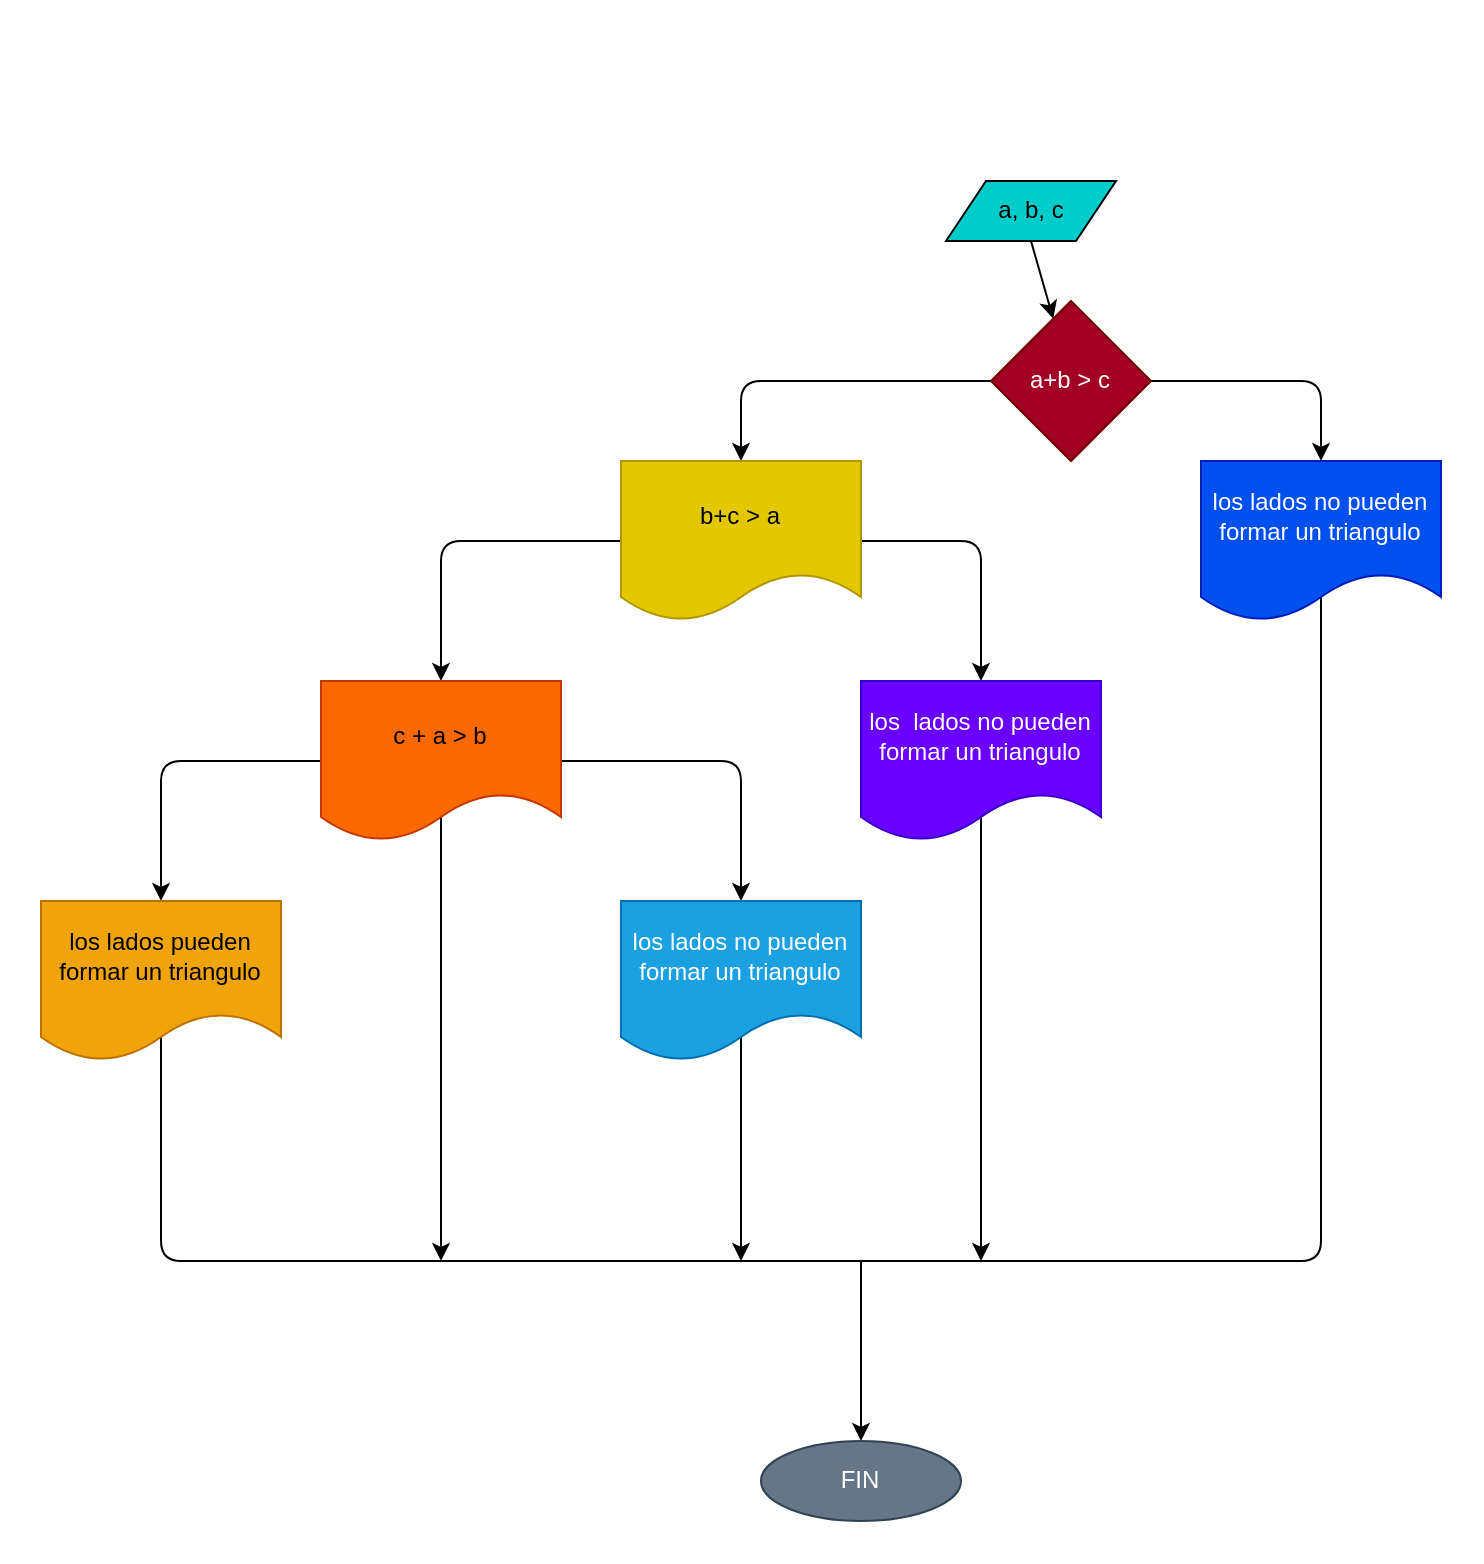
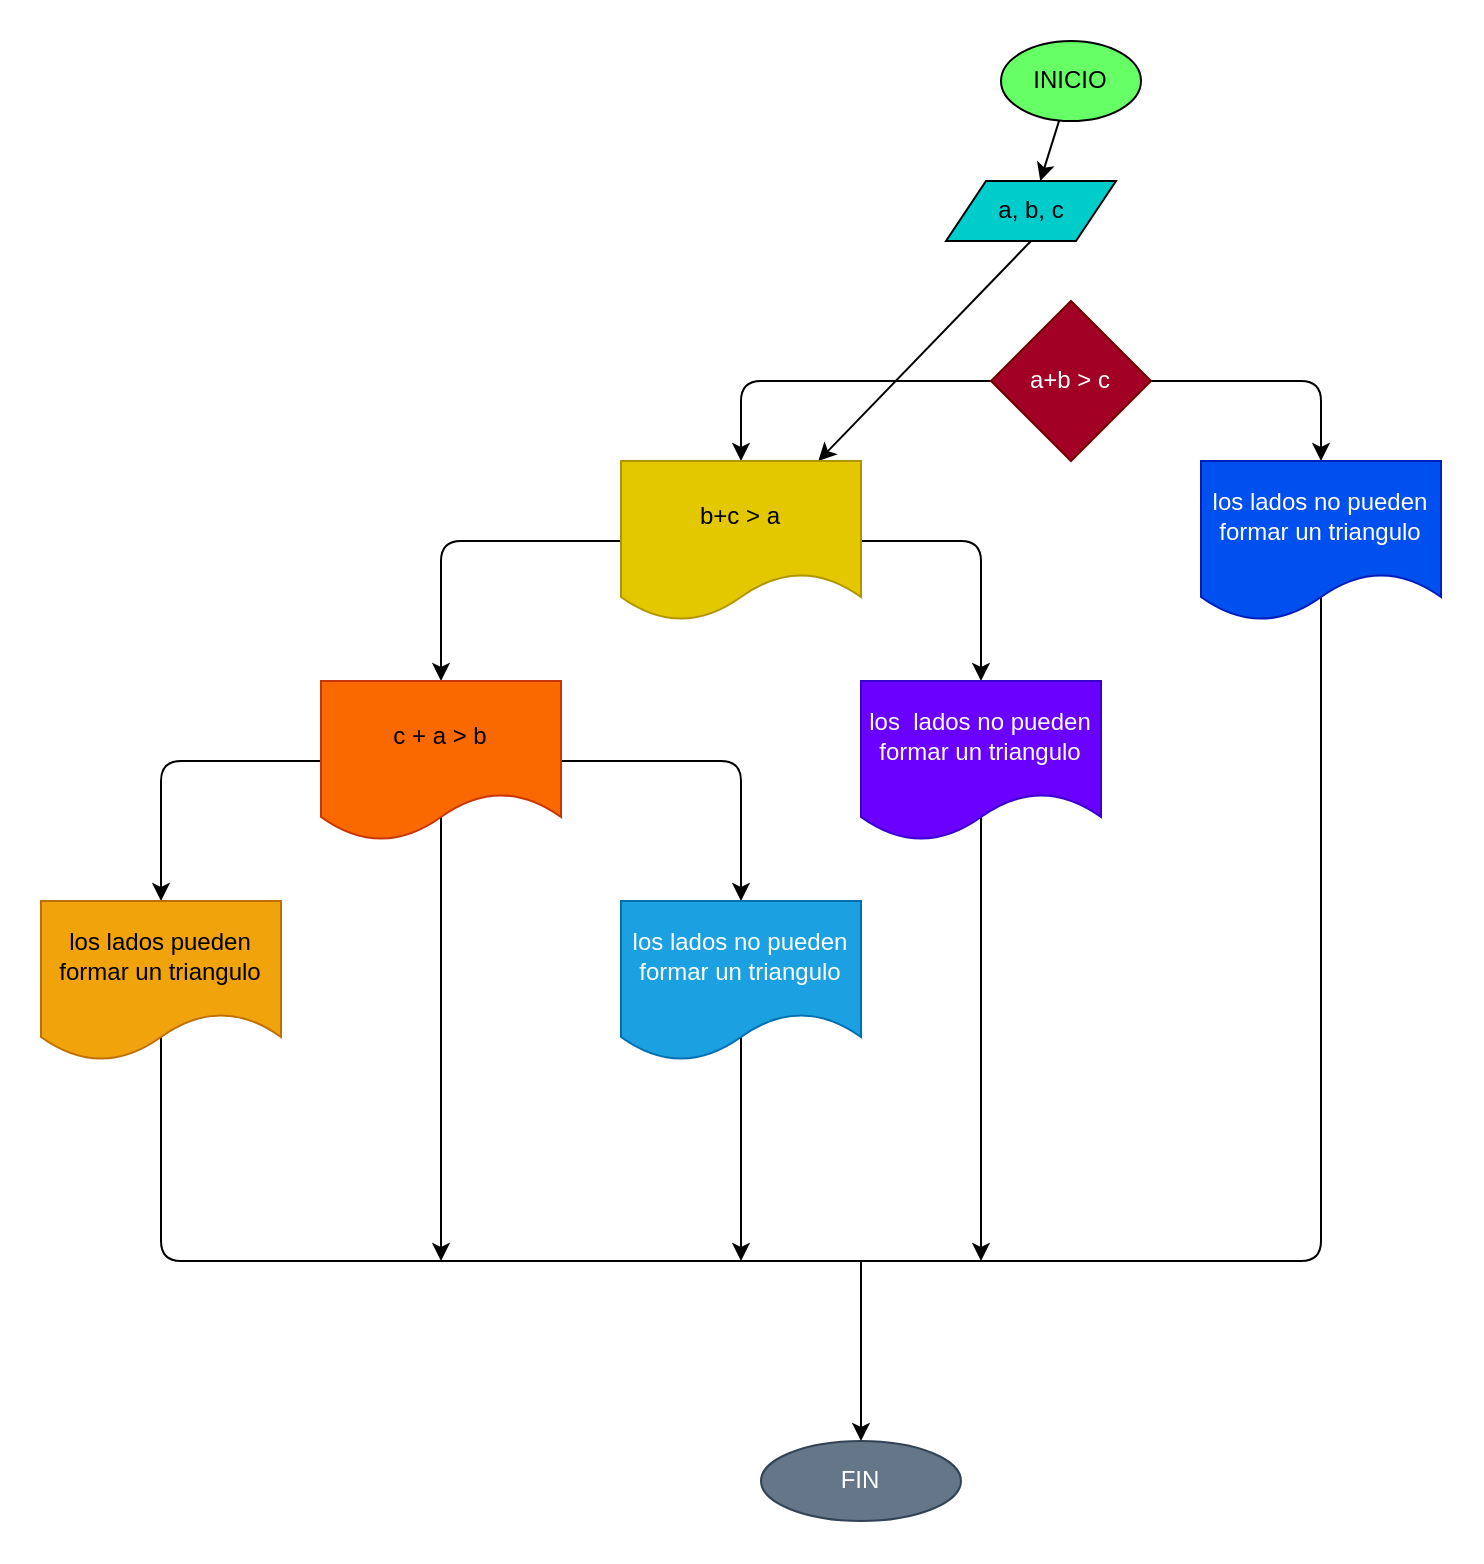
  <mxCell id="0" />
  <mxCell id="1" parent="0" />
- <mxCell id="4" style="edgeStyle=none;html=1;exitX=0.5;exitY=1;exitDx=0;exitDy=0;" edge="1" parent="1" source="5" target="8"><mxGeometry relative="1" as="geometry" /></mxCell>
+ <mxCell id="2" value="" style="edgeStyle=none;html=1;" parent="1" source="3" target="5" edge="1"><mxGeometry relative="1" as="geometry" /></mxCell>
+ <mxCell id="3" value="INICIO" style="ellipse;whiteSpace=wrap;html=1;fillColor=#66FF66;" parent="1" vertex="1"><mxGeometry x="500" y="20" width="70" height="40" as="geometry" /></mxCell>
+ <mxCell id="4" style="edgeStyle=none;html=1;exitX=0.5;exitY=1;exitDx=0;exitDy=0;" edge="1" parent="1" source="5" target="13"><mxGeometry relative="1" as="geometry" /></mxCell>
  <mxCell id="5" value="a, b, c" style="shape=parallelogram;perimeter=parallelogramPerimeter;whiteSpace=wrap;html=1;fixedSize=1;fillColor=#00CCCC;" parent="1" vertex="1"><mxGeometry x="472.5" y="90" width="85" height="30" as="geometry" /></mxCell>
  <mxCell id="6" style="edgeStyle=none;html=1;exitX=1;exitY=0.5;exitDx=0;exitDy=0;entryX=0.5;entryY=0;entryDx=0;entryDy=0;" edge="1" parent="1" source="8" target="10"><mxGeometry relative="1" as="geometry"><Array as="points"><mxPoint x="660" y="190" /></Array></mxGeometry></mxCell>
  <mxCell id="7" style="edgeStyle=none;html=1;exitX=0;exitY=0.5;exitDx=0;exitDy=0;entryX=0.5;entryY=0;entryDx=0;entryDy=0;" edge="1" parent="1" source="8" target="13"><mxGeometry relative="1" as="geometry"><Array as="points"><mxPoint x="370" y="190" /></Array></mxGeometry></mxCell>
  <mxCell id="8" value="a+b &amp;gt; c" style="rhombus;whiteSpace=wrap;html=1;fillColor=#a20025;fontColor=#ffffff;strokeColor=#6F0000;" vertex="1" parent="1"><mxGeometry x="495" y="150" width="80" height="80" as="geometry" /></mxCell>
  <mxCell id="9" style="edgeStyle=none;html=1;exitX=0.5;exitY=0;exitDx=0;exitDy=0;entryX=0.5;entryY=0;entryDx=0;entryDy=0;endArrow=none;endFill=0;" edge="1" parent="1" source="10" target="22"><mxGeometry relative="1" as="geometry"><Array as="points"><mxPoint x="660" y="630" /><mxPoint x="80" y="630" /></Array></mxGeometry></mxCell>
  <mxCell id="10" value="los lados no pueden&lt;br&gt;formar un triangulo" style="shape=document;whiteSpace=wrap;html=1;boundedLbl=1;fillColor=#0050ef;fontColor=#ffffff;strokeColor=#001DBC;" vertex="1" parent="1"><mxGeometry x="600" y="230" width="120" height="80" as="geometry" /></mxCell>
  <mxCell id="11" style="edgeStyle=none;html=1;exitX=1;exitY=0.5;exitDx=0;exitDy=0;entryX=0.5;entryY=0;entryDx=0;entryDy=0;" edge="1" parent="1" source="13" target="15"><mxGeometry relative="1" as="geometry"><Array as="points"><mxPoint x="490" y="270" /></Array></mxGeometry></mxCell>
  <mxCell id="12" style="edgeStyle=none;html=1;exitX=0;exitY=0.5;exitDx=0;exitDy=0;entryX=0.5;entryY=0;entryDx=0;entryDy=0;" edge="1" parent="1" source="13" target="19"><mxGeometry relative="1" as="geometry"><Array as="points"><mxPoint x="220" y="270" /></Array></mxGeometry></mxCell>
  <mxCell id="13" value="b+c &amp;gt; a" style="shape=document;whiteSpace=wrap;html=1;boundedLbl=1;fillColor=#e3c800;fontColor=#000000;strokeColor=#B09500;" vertex="1" parent="1"><mxGeometry x="310" y="230" width="120" height="80" as="geometry" /></mxCell>
  <mxCell id="14" style="edgeStyle=none;html=1;exitX=0.5;exitY=0;exitDx=0;exitDy=0;endArrow=classic;endFill=1;" edge="1" parent="1" source="15"><mxGeometry relative="1" as="geometry"><mxPoint x="490" y="630" as="targetPoint" /></mxGeometry></mxCell>
  <mxCell id="15" value="los&amp;nbsp; lados no pueden formar un triangulo" style="shape=document;whiteSpace=wrap;html=1;boundedLbl=1;fillColor=#6a00ff;fontColor=#ffffff;strokeColor=#3700CC;" vertex="1" parent="1"><mxGeometry x="430" y="340" width="120" height="80" as="geometry" /></mxCell>
  <mxCell id="16" style="edgeStyle=none;html=1;exitX=1;exitY=0.5;exitDx=0;exitDy=0;entryX=0.5;entryY=0;entryDx=0;entryDy=0;" edge="1" parent="1" source="19" target="21"><mxGeometry relative="1" as="geometry"><Array as="points"><mxPoint x="370" y="380" /></Array></mxGeometry></mxCell>
  <mxCell id="17" style="edgeStyle=none;html=1;exitX=0;exitY=0.5;exitDx=0;exitDy=0;entryX=0.5;entryY=0;entryDx=0;entryDy=0;" edge="1" parent="1" source="19" target="22"><mxGeometry relative="1" as="geometry"><Array as="points"><mxPoint x="80" y="380" /></Array></mxGeometry></mxCell>
  <mxCell id="18" style="edgeStyle=none;html=1;exitX=0.5;exitY=0;exitDx=0;exitDy=0;endArrow=classic;endFill=1;" edge="1" parent="1" source="19"><mxGeometry relative="1" as="geometry"><mxPoint x="220" y="630" as="targetPoint" /></mxGeometry></mxCell>
  <mxCell id="19" value="c + a &amp;gt; b" style="shape=document;whiteSpace=wrap;html=1;boundedLbl=1;fillColor=#fa6800;fontColor=#000000;strokeColor=#C73500;" vertex="1" parent="1"><mxGeometry x="160" y="340" width="120" height="80" as="geometry" /></mxCell>
  <mxCell id="20" style="edgeStyle=none;html=1;exitX=0.5;exitY=0;exitDx=0;exitDy=0;endArrow=classic;endFill=1;" edge="1" parent="1" source="21"><mxGeometry relative="1" as="geometry"><mxPoint x="370" y="630" as="targetPoint" /></mxGeometry></mxCell>
  <mxCell id="21" value="los lados no pueden&lt;br&gt;formar un triangulo" style="shape=document;whiteSpace=wrap;html=1;boundedLbl=1;fillColor=#1ba1e2;fontColor=#ffffff;strokeColor=#006EAF;" vertex="1" parent="1"><mxGeometry x="310" y="450" width="120" height="80" as="geometry" /></mxCell>
  <mxCell id="22" value="los lados pueden formar un triangulo" style="shape=document;whiteSpace=wrap;html=1;boundedLbl=1;fillColor=#f0a30a;fontColor=#000000;strokeColor=#BD7000;" vertex="1" parent="1"><mxGeometry x="20" y="450" width="120" height="80" as="geometry" /></mxCell>
  <mxCell id="23" value="" style="endArrow=classic;html=1;" edge="1" parent="1"><mxGeometry width="50" height="50" relative="1" as="geometry"><mxPoint x="430" y="630" as="sourcePoint" /><mxPoint x="430" y="720" as="targetPoint" /></mxGeometry></mxCell>
  <mxCell id="24" value="FIN" style="ellipse;whiteSpace=wrap;html=1;fillColor=#647687;fontColor=#ffffff;strokeColor=#314354;" vertex="1" parent="1"><mxGeometry x="380" y="720" width="100" height="40" as="geometry" /></mxCell>
